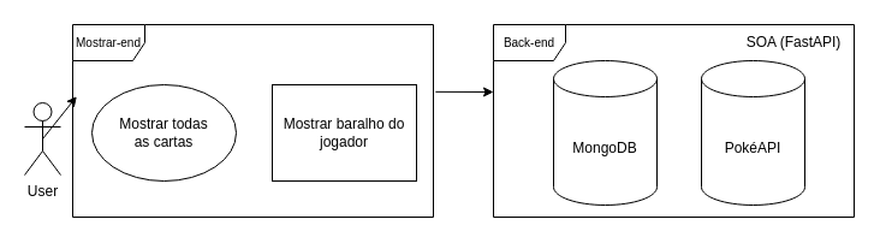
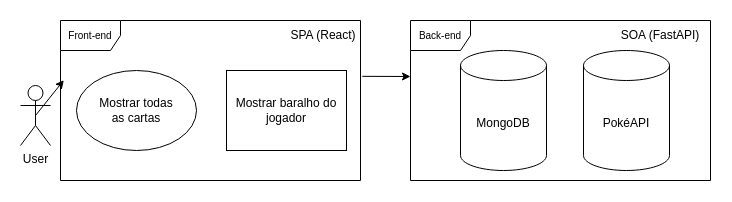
  <mxCell id="0" />
  <mxCell id="1" parent="0" />
  <mxCell id="2" value="Mostrar todas&lt;div&gt;as cartas&lt;/div&gt;" style="ellipse;whiteSpace=wrap;html=1;" parent="1" vertex="1"><mxGeometry x="76" y="70" width="120" height="80" as="geometry" /></mxCell>
- <mxCell id="3" value="&lt;font style=&quot;font-size: 10px;&quot;&gt;Mostrar-&lt;/font&gt;&lt;span style=&quot;font-size: 10px; background-color: transparent; color: light-dark(rgb(0, 0, 0), rgb(255, 255, 255));&quot;&gt;end&lt;/span&gt;" style="shape=umlFrame;whiteSpace=wrap;html=1;pointerEvents=0;align=center;" parent="1" vertex="1"><mxGeometry x="60" y="20" width="300" height="160" as="geometry" /></mxCell>
+ <mxCell id="3" value="&lt;font style=&quot;font-size: 10px;&quot;&gt;Front-&lt;/font&gt;&lt;span style=&quot;font-size: 10px; background-color: transparent; color: light-dark(rgb(0, 0, 0), rgb(255, 255, 255));&quot;&gt;end&lt;/span&gt;" style="shape=umlFrame;whiteSpace=wrap;html=1;pointerEvents=0;align=center;" parent="1" vertex="1"><mxGeometry x="60" y="20" width="300" height="160" as="geometry" /></mxCell>
  <mxCell id="4" value="Mostrar baralho do jogador" style="whiteSpace=wrap;html=1;rounded=0;" parent="1" vertex="1"><mxGeometry x="226" y="70" width="120" height="80" as="geometry" /></mxCell>
  <mxCell id="5" value="MongoDB" style="shape=cylinder3;whiteSpace=wrap;html=1;boundedLbl=1;backgroundOutline=1;size=15;" parent="1" vertex="1"><mxGeometry x="460" y="50" width="86" height="120" as="geometry" /></mxCell>
  <mxCell id="6" value="PokéAPI" style="shape=cylinder3;whiteSpace=wrap;html=1;boundedLbl=1;backgroundOutline=1;size=15;" parent="1" vertex="1"><mxGeometry x="583" y="50" width="86" height="120" as="geometry" /></mxCell>
  <mxCell id="7" value="&lt;font style=&quot;font-size: 10px;&quot;&gt;Back-&lt;/font&gt;&lt;span style=&quot;font-size: 10px; background-color: transparent; color: light-dark(rgb(0, 0, 0), rgb(255, 255, 255));&quot;&gt;end&lt;/span&gt;" style="shape=umlFrame;whiteSpace=wrap;html=1;pointerEvents=0;align=center;" parent="1" vertex="1"><mxGeometry x="410" y="20" width="300" height="160" as="geometry" /></mxCell>
+ <mxCell id="8" value="SPA (React)" style="text;html=1;align=center;verticalAlign=middle;whiteSpace=wrap;rounded=0;" parent="1" vertex="1"><mxGeometry x="286" y="20" width="74" height="30" as="geometry" /></mxCell>
  <mxCell id="9" value="User&lt;div&gt;&lt;br&gt;&lt;/div&gt;" style="shape=umlActor;verticalLabelPosition=bottom;verticalAlign=top;html=1;outlineConnect=0;" parent="1" vertex="1"><mxGeometry x="20" y="85" width="30" height="60" as="geometry" /></mxCell>
  <mxCell id="10" style="rounded=0;orthogonalLoop=1;jettySize=auto;html=1;exitX=0.5;exitY=0.5;exitDx=0;exitDy=0;exitPerimeter=0;entryX=0.011;entryY=0.373;entryDx=0;entryDy=0;entryPerimeter=0;" parent="1" source="9" target="3" edge="1"><mxGeometry relative="1" as="geometry" /></mxCell>
  <mxCell id="11" style="rounded=0;orthogonalLoop=1;jettySize=auto;html=1;exitX=1.006;exitY=0.349;exitDx=0;exitDy=0;exitPerimeter=0;" parent="1" source="3" edge="1"><mxGeometry relative="1" as="geometry"><mxPoint x="15" y="90" as="sourcePoint" /><mxPoint x="410" y="76" as="targetPoint" /></mxGeometry></mxCell>
  <mxCell id="12" value="SOA (FastAPI)" style="text;html=1;align=center;verticalAlign=middle;whiteSpace=wrap;rounded=0;" vertex="1" parent="1"><mxGeometry x="610" y="20" width="100" height="30" as="geometry" /></mxCell>
